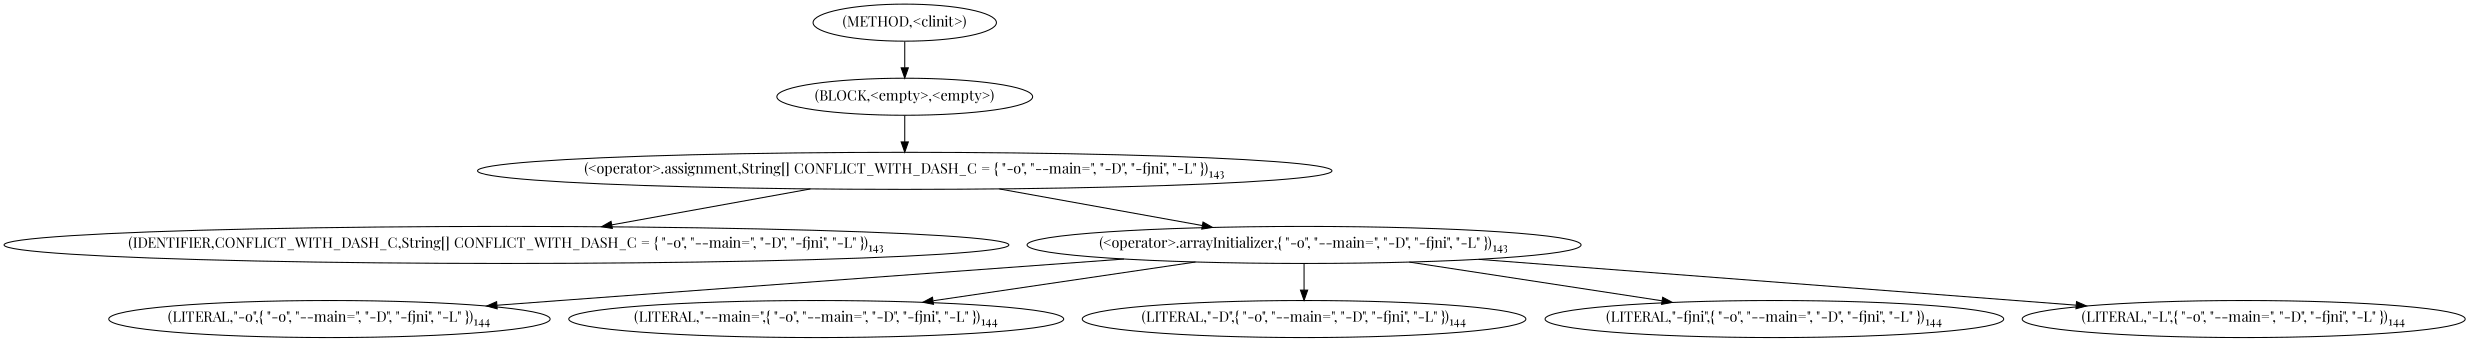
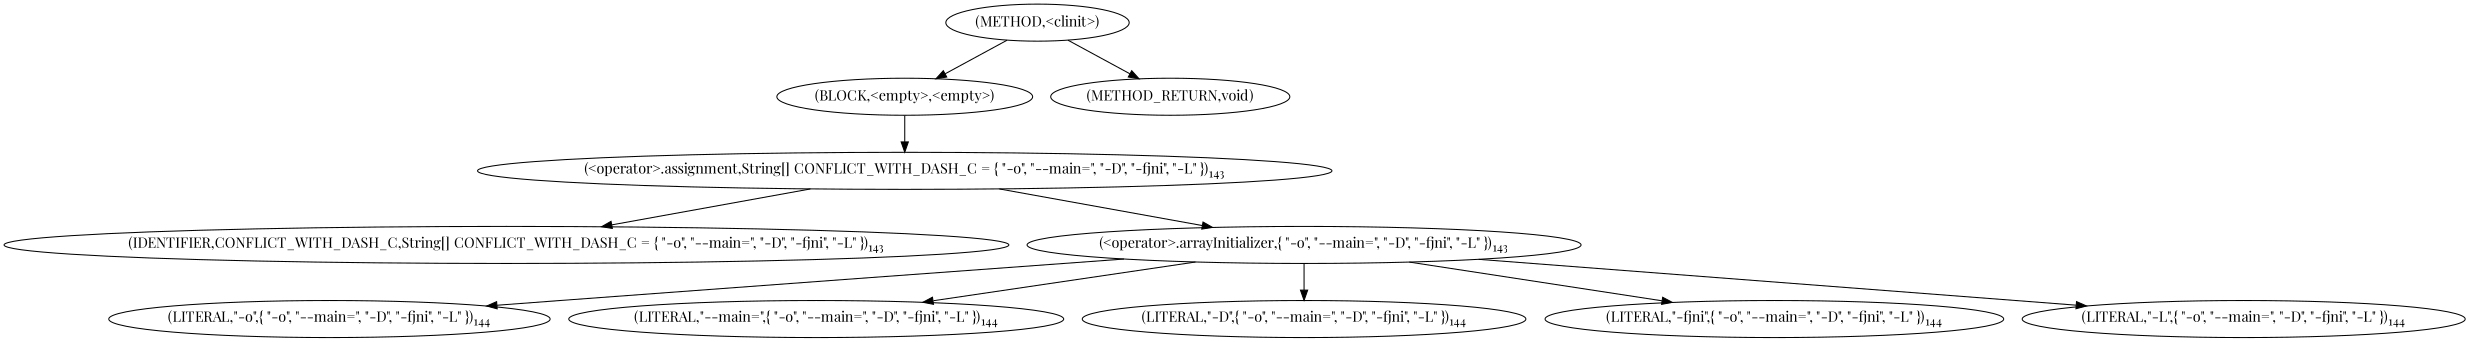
  digraph {
    fontname="Playfair Display"
    node [fontname="Playfair Display"]
    edge [fontname="Playfair Display"]
    n1 [label=<(METHOD,&lt;clinit&gt;)>]
    n2 [label=<(BLOCK,&lt;empty&gt;,&lt;empty&gt;)>]
+   n3 [label=<(METHOD_RETURN,void)>]
    n4 [label=<(&lt;operator&gt;.assignment,String[] CONFLICT_WITH_DASH_C = { &quot;-o&quot;, &quot;--main=&quot;, &quot;-D&quot;, &quot;-fjni&quot;, &quot;-L&quot; })<SUB>143</SUB>>]
    n5 [label=<(IDENTIFIER,CONFLICT_WITH_DASH_C,String[] CONFLICT_WITH_DASH_C = { &quot;-o&quot;, &quot;--main=&quot;, &quot;-D&quot;, &quot;-fjni&quot;, &quot;-L&quot; })<SUB>143</SUB>>]
    n6 [label=<(&lt;operator&gt;.arrayInitializer,{ &quot;-o&quot;, &quot;--main=&quot;, &quot;-D&quot;, &quot;-fjni&quot;, &quot;-L&quot; })<SUB>143</SUB>>]
    n7 [label=<(LITERAL,&quot;-o&quot;,{ &quot;-o&quot;, &quot;--main=&quot;, &quot;-D&quot;, &quot;-fjni&quot;, &quot;-L&quot; })<SUB>144</SUB>>]
    n8 [label=<(LITERAL,&quot;--main=&quot;,{ &quot;-o&quot;, &quot;--main=&quot;, &quot;-D&quot;, &quot;-fjni&quot;, &quot;-L&quot; })<SUB>144</SUB>>]
    n9 [label=<(LITERAL,&quot;-D&quot;,{ &quot;-o&quot;, &quot;--main=&quot;, &quot;-D&quot;, &quot;-fjni&quot;, &quot;-L&quot; })<SUB>144</SUB>>]
    n10 [label=<(LITERAL,&quot;-fjni&quot;,{ &quot;-o&quot;, &quot;--main=&quot;, &quot;-D&quot;, &quot;-fjni&quot;, &quot;-L&quot; })<SUB>144</SUB>>]
    n11 [label=<(LITERAL,&quot;-L&quot;,{ &quot;-o&quot;, &quot;--main=&quot;, &quot;-D&quot;, &quot;-fjni&quot;, &quot;-L&quot; })<SUB>144</SUB>>]
    n1 -> n2
+   n1 -> n3
    n2 -> n4
    n4 -> n5
    n4 -> n6
    n6 -> n7
    n6 -> n8
    n6 -> n9
    n6 -> n10
    n6 -> n11
  }
